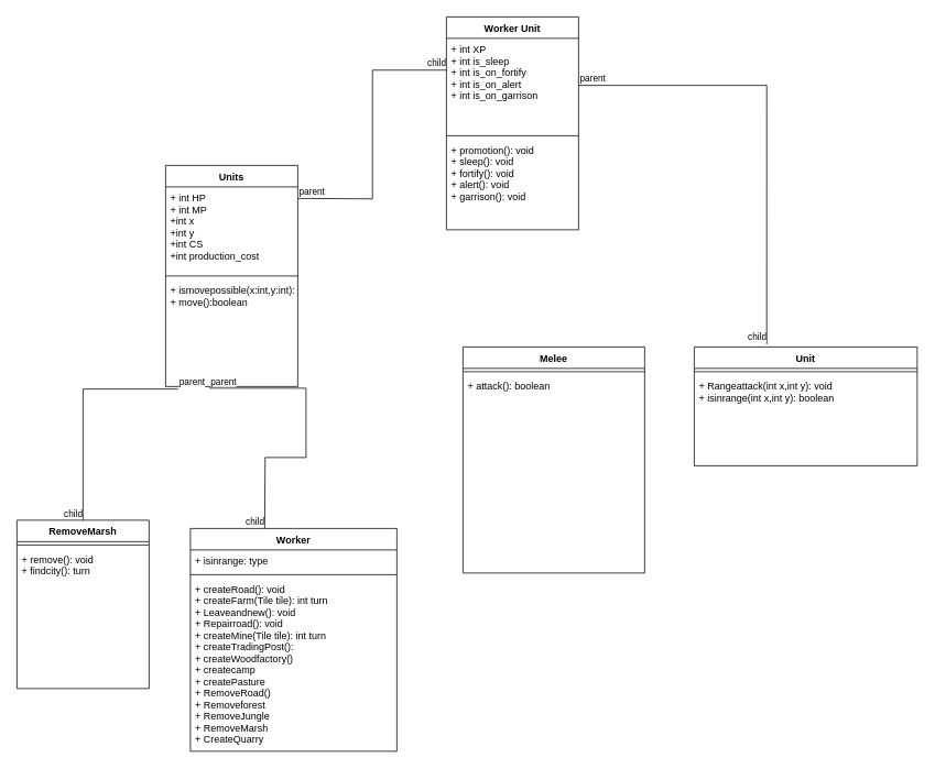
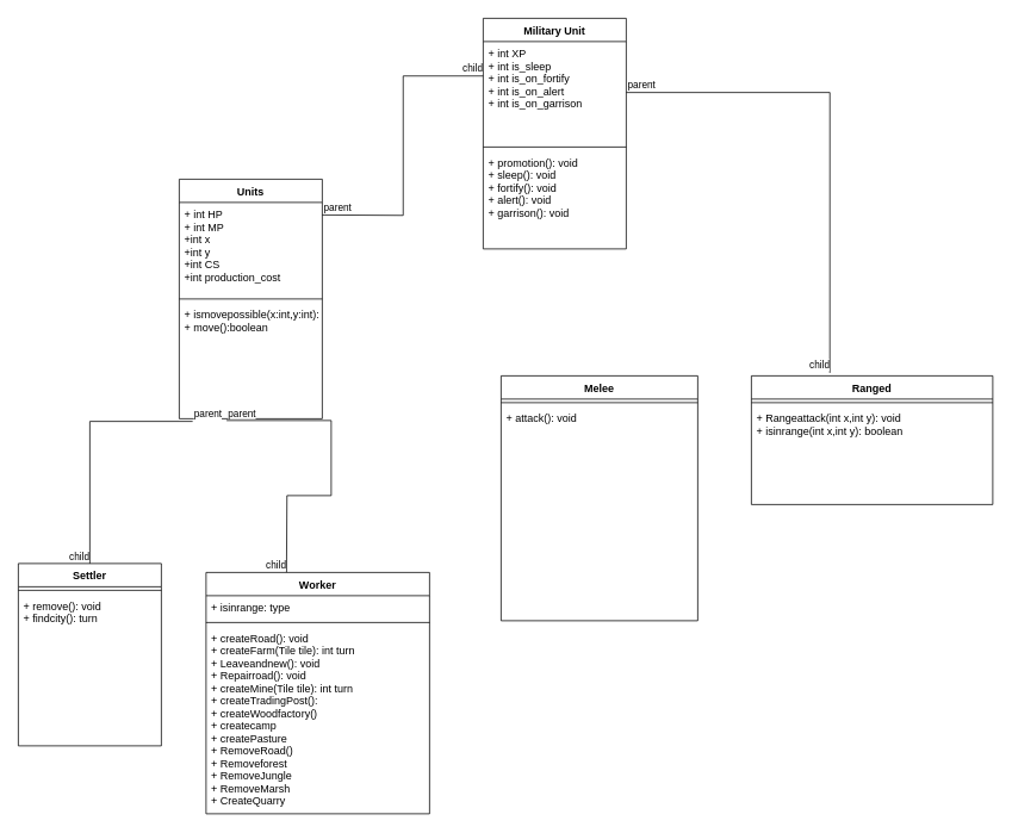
  <mxCell id="0" />
  <mxCell id="1" parent="0" />
  <mxCell id="2" value="Units" style="swimlane;fontStyle=1;align=center;verticalAlign=top;childLayout=stackLayout;horizontal=1;startSize=26;horizontalStack=0;resizeParent=1;resizeParentMax=0;resizeLast=0;collapsible=1;marginBottom=0;" vertex="1" parent="1"><mxGeometry x="200" y="200" width="160" height="268" as="geometry"><mxRectangle x="140" y="380" width="60" height="26" as="alternateBounds" /></mxGeometry></mxCell>
  <mxCell id="3" value="+ int HP&#10;+ int MP&#10;+int x&#10;+int y&#10;+int CS&#10;+int production_cost" style="text;strokeColor=none;fillColor=none;align=left;verticalAlign=top;spacingLeft=4;spacingRight=4;overflow=hidden;rotatable=0;points=[[0,0.5],[1,0.5]];portConstraint=eastwest;" vertex="1" parent="2"><mxGeometry y="26" width="160" height="104" as="geometry" /></mxCell>
  <mxCell id="4" value="" style="line;strokeWidth=1;fillColor=none;align=left;verticalAlign=middle;spacingTop=-1;spacingLeft=3;spacingRight=3;rotatable=0;labelPosition=right;points=[];portConstraint=eastwest;" vertex="1" parent="2"><mxGeometry y="130" width="160" height="8" as="geometry" /></mxCell>
  <mxCell id="5" value="+ ismovepossible(x:int,y:int):boolean&#10;+ move():boolean" style="text;strokeColor=none;fillColor=none;align=left;verticalAlign=top;spacingLeft=4;spacingRight=4;overflow=hidden;rotatable=0;points=[[0,0.5],[1,0.5]];portConstraint=eastwest;" vertex="1" parent="2"><mxGeometry y="138" width="160" height="130" as="geometry" /></mxCell>
- <mxCell id="6" value="Worker Unit" style="swimlane;fontStyle=1;align=center;verticalAlign=top;childLayout=stackLayout;horizontal=1;startSize=26;horizontalStack=0;resizeParent=1;resizeParentMax=0;resizeLast=0;collapsible=1;marginBottom=0;" vertex="1" parent="1"><mxGeometry x="540" y="20" width="160" height="258" as="geometry" /></mxCell>
+ <mxCell id="6" value="Military Unit" style="swimlane;fontStyle=1;align=center;verticalAlign=top;childLayout=stackLayout;horizontal=1;startSize=26;horizontalStack=0;resizeParent=1;resizeParentMax=0;resizeLast=0;collapsible=1;marginBottom=0;" vertex="1" parent="1"><mxGeometry x="540" y="20" width="160" height="258" as="geometry" /></mxCell>
  <mxCell id="7" value="+ int XP&#10;+ int is_sleep&#10;+ int is_on_fortify&#10;+ int is_on_alert&#10;+ int is_on_garrison" style="text;strokeColor=none;fillColor=none;align=left;verticalAlign=top;spacingLeft=4;spacingRight=4;overflow=hidden;rotatable=0;points=[[0,0.5],[1,0.5]];portConstraint=eastwest;" vertex="1" parent="6"><mxGeometry y="26" width="160" height="114" as="geometry" /></mxCell>
  <mxCell id="8" value="" style="line;strokeWidth=1;fillColor=none;align=left;verticalAlign=middle;spacingTop=-1;spacingLeft=3;spacingRight=3;rotatable=0;labelPosition=right;points=[];portConstraint=eastwest;" vertex="1" parent="6"><mxGeometry y="140" width="160" height="8" as="geometry" /></mxCell>
  <mxCell id="9" value="+ promotion(): void&#10;+ sleep(): void&#10;+ fortify(): void&#10;+ alert(): void&#10;+ garrison(): void" style="text;strokeColor=none;fillColor=none;align=left;verticalAlign=top;spacingLeft=4;spacingRight=4;overflow=hidden;rotatable=0;points=[[0,0.5],[1,0.5]];portConstraint=eastwest;" vertex="1" parent="6"><mxGeometry y="148" width="160" height="110" as="geometry" /></mxCell>
  <mxCell id="10" value="" style="endArrow=none;html=1;edgeStyle=orthogonalEdgeStyle;rounded=0;entryX=0;entryY=0.25;entryDx=0;entryDy=0;" edge="1" parent="1" target="6"><mxGeometry relative="1" as="geometry"><mxPoint x="360" y="240" as="sourcePoint" /><mxPoint x="520" y="240" as="targetPoint" /></mxGeometry></mxCell>
  <mxCell id="11" value="parent" style="edgeLabel;resizable=0;html=1;align=left;verticalAlign=bottom;" connectable="0" vertex="1" parent="10"><mxGeometry x="-1" relative="1" as="geometry" /></mxCell>
  <mxCell id="12" value="child" style="edgeLabel;resizable=0;html=1;align=right;verticalAlign=bottom;" connectable="0" vertex="1" parent="10"><mxGeometry x="1" relative="1" as="geometry" /></mxCell>
  <mxCell id="13" value="Melee" style="swimlane;fontStyle=1;align=center;verticalAlign=top;childLayout=stackLayout;horizontal=1;startSize=26;horizontalStack=0;resizeParent=1;resizeParentMax=0;resizeLast=0;collapsible=1;marginBottom=0;" vertex="1" parent="1"><mxGeometry x="560" y="420" width="220" height="274" as="geometry" /></mxCell>
  <mxCell id="14" value="" style="line;strokeWidth=1;fillColor=none;align=left;verticalAlign=middle;spacingTop=-1;spacingLeft=3;spacingRight=3;rotatable=0;labelPosition=right;points=[];portConstraint=eastwest;" vertex="1" parent="13"><mxGeometry y="26" width="220" height="8" as="geometry" /></mxCell>
- <mxCell id="15" value="+ attack(): boolean" style="text;strokeColor=none;fillColor=none;align=left;verticalAlign=top;spacingLeft=4;spacingRight=4;overflow=hidden;rotatable=0;points=[[0,0.5],[1,0.5]];portConstraint=eastwest;" vertex="1" parent="13"><mxGeometry y="34" width="220" height="240" as="geometry" /></mxCell>
- <mxCell id="16" value="Unit" style="swimlane;fontStyle=1;align=center;verticalAlign=top;childLayout=stackLayout;horizontal=1;startSize=26;horizontalStack=0;resizeParent=1;resizeParentMax=0;resizeLast=0;collapsible=1;marginBottom=0;" vertex="1" parent="1"><mxGeometry x="840" y="420" width="270" height="144" as="geometry" /></mxCell>
+ <mxCell id="15" value="+ attack(): void" style="text;strokeColor=none;fillColor=none;align=left;verticalAlign=top;spacingLeft=4;spacingRight=4;overflow=hidden;rotatable=0;points=[[0,0.5],[1,0.5]];portConstraint=eastwest;" vertex="1" parent="13"><mxGeometry y="34" width="220" height="240" as="geometry" /></mxCell>
+ <mxCell id="16" value="Ranged" style="swimlane;fontStyle=1;align=center;verticalAlign=top;childLayout=stackLayout;horizontal=1;startSize=26;horizontalStack=0;resizeParent=1;resizeParentMax=0;resizeLast=0;collapsible=1;marginBottom=0;" vertex="1" parent="1"><mxGeometry x="840" y="420" width="270" height="144" as="geometry" /></mxCell>
  <mxCell id="17" value="" style="line;strokeWidth=1;fillColor=none;align=left;verticalAlign=middle;spacingTop=-1;spacingLeft=3;spacingRight=3;rotatable=0;labelPosition=right;points=[];portConstraint=eastwest;" vertex="1" parent="16"><mxGeometry y="26" width="270" height="8" as="geometry" /></mxCell>
  <mxCell id="18" value="+ Rangeattack(int x,int y): void&#10;+ isinrange(int x,int y): boolean" style="text;strokeColor=none;fillColor=none;align=left;verticalAlign=top;spacingLeft=4;spacingRight=4;overflow=hidden;rotatable=0;points=[[0,0.5],[1,0.5]];portConstraint=eastwest;" vertex="1" parent="16"><mxGeometry y="34" width="270" height="110" as="geometry" /></mxCell>
  <mxCell id="19" value="" style="endArrow=none;html=1;edgeStyle=orthogonalEdgeStyle;rounded=0;entryX=0.325;entryY=-0.023;entryDx=0;entryDy=0;entryPerimeter=0;exitX=1;exitY=0.5;exitDx=0;exitDy=0;" edge="1" parent="1" source="7" target="16"><mxGeometry relative="1" as="geometry"><mxPoint x="740" y="310" as="sourcePoint" /><mxPoint x="900" y="310" as="targetPoint" /></mxGeometry></mxCell>
  <mxCell id="20" value="parent" style="edgeLabel;resizable=0;html=1;align=left;verticalAlign=bottom;" connectable="0" vertex="1" parent="19"><mxGeometry x="-1" relative="1" as="geometry" /></mxCell>
  <mxCell id="21" value="child" style="edgeLabel;resizable=0;html=1;align=right;verticalAlign=bottom;" connectable="0" vertex="1" parent="19"><mxGeometry x="1" relative="1" as="geometry" /></mxCell>
  <mxCell id="22" value="" style="endArrow=none;html=1;edgeStyle=orthogonalEdgeStyle;rounded=0;exitX=0.331;exitY=1.015;exitDx=0;exitDy=0;exitPerimeter=0;" edge="1" parent="1" source="5"><mxGeometry relative="1" as="geometry"><mxPoint x="180" y="590" as="sourcePoint" /><mxPoint x="320" y="640" as="targetPoint" /></mxGeometry></mxCell>
  <mxCell id="23" value="parent" style="edgeLabel;resizable=0;html=1;align=left;verticalAlign=bottom;" connectable="0" vertex="1" parent="22"><mxGeometry x="-1" relative="1" as="geometry" /></mxCell>
  <mxCell id="24" value="child" style="edgeLabel;resizable=0;html=1;align=right;verticalAlign=bottom;" connectable="0" vertex="1" parent="22"><mxGeometry x="1" relative="1" as="geometry" /></mxCell>
  <mxCell id="25" value="" style="endArrow=none;html=1;edgeStyle=orthogonalEdgeStyle;rounded=0;exitX=0.094;exitY=1.023;exitDx=0;exitDy=0;exitPerimeter=0;" edge="1" parent="1" source="5" target="28"><mxGeometry relative="1" as="geometry"><mxPoint x="110" y="560" as="sourcePoint" /><mxPoint x="100" y="710" as="targetPoint" /></mxGeometry></mxCell>
  <mxCell id="26" value="parent" style="edgeLabel;resizable=0;html=1;align=left;verticalAlign=bottom;" connectable="0" vertex="1" parent="25"><mxGeometry x="-1" relative="1" as="geometry" /></mxCell>
  <mxCell id="27" value="child" style="edgeLabel;resizable=0;html=1;align=right;verticalAlign=bottom;" connectable="0" vertex="1" parent="25"><mxGeometry x="1" relative="1" as="geometry" /></mxCell>
- <mxCell id="28" value="RemoveMarsh" style="swimlane;fontStyle=1;align=center;verticalAlign=top;childLayout=stackLayout;horizontal=1;startSize=26;horizontalStack=0;resizeParent=1;resizeParentMax=0;resizeLast=0;collapsible=1;marginBottom=0;" vertex="1" parent="1"><mxGeometry x="20" y="630" width="160" height="204" as="geometry" /></mxCell>
+ <mxCell id="28" value="Settler" style="swimlane;fontStyle=1;align=center;verticalAlign=top;childLayout=stackLayout;horizontal=1;startSize=26;horizontalStack=0;resizeParent=1;resizeParentMax=0;resizeLast=0;collapsible=1;marginBottom=0;" vertex="1" parent="1"><mxGeometry x="20" y="630" width="160" height="204" as="geometry" /></mxCell>
  <mxCell id="29" value="" style="line;strokeWidth=1;fillColor=none;align=left;verticalAlign=middle;spacingTop=-1;spacingLeft=3;spacingRight=3;rotatable=0;labelPosition=right;points=[];portConstraint=eastwest;" vertex="1" parent="28"><mxGeometry y="26" width="160" height="8" as="geometry" /></mxCell>
  <mxCell id="30" value="+ remove(): void&#10;+ findcity(): turn" style="text;strokeColor=none;fillColor=none;align=left;verticalAlign=top;spacingLeft=4;spacingRight=4;overflow=hidden;rotatable=0;points=[[0,0.5],[1,0.5]];portConstraint=eastwest;" vertex="1" parent="28"><mxGeometry y="34" width="160" height="170" as="geometry" /></mxCell>
  <mxCell id="31" value="Worker" style="swimlane;fontStyle=1;align=center;verticalAlign=top;childLayout=stackLayout;horizontal=1;startSize=26;horizontalStack=0;resizeParent=1;resizeParentMax=0;resizeLast=0;collapsible=1;marginBottom=0;" vertex="1" parent="1"><mxGeometry x="230" y="640" width="250" height="270" as="geometry" /></mxCell>
  <mxCell id="32" value="+ isinrange: type" style="text;strokeColor=none;fillColor=none;align=left;verticalAlign=top;spacingLeft=4;spacingRight=4;overflow=hidden;rotatable=0;points=[[0,0.5],[1,0.5]];portConstraint=eastwest;" vertex="1" parent="31"><mxGeometry y="26" width="250" height="26" as="geometry" /></mxCell>
  <mxCell id="33" value="" style="line;strokeWidth=1;fillColor=none;align=left;verticalAlign=middle;spacingTop=-1;spacingLeft=3;spacingRight=3;rotatable=0;labelPosition=right;points=[];portConstraint=eastwest;" vertex="1" parent="31"><mxGeometry y="52" width="250" height="8" as="geometry" /></mxCell>
  <mxCell id="34" value="+ createRoad(): void&#10;+ createFarm(Tile tile): int turn&#10;+ Leaveandnew(): void&#10;+ Repairroad(): void&#10;+ createMine(Tile tile): int turn&#10;+ createTradingPost():&#10;+ createWoodfactory()&#10;+ createcamp&#10;+ createPasture&#10;+ RemoveRoad()&#10;+ Removeforest&#10;+ RemoveJungle&#10;+ RemoveMarsh&#10;+ CreateQuarry" style="text;strokeColor=none;fillColor=none;align=left;verticalAlign=top;spacingLeft=4;spacingRight=4;overflow=hidden;rotatable=0;points=[[0,0.5],[1,0.5]];portConstraint=eastwest;" vertex="1" parent="31"><mxGeometry y="60" width="250" height="210" as="geometry" /></mxCell>
